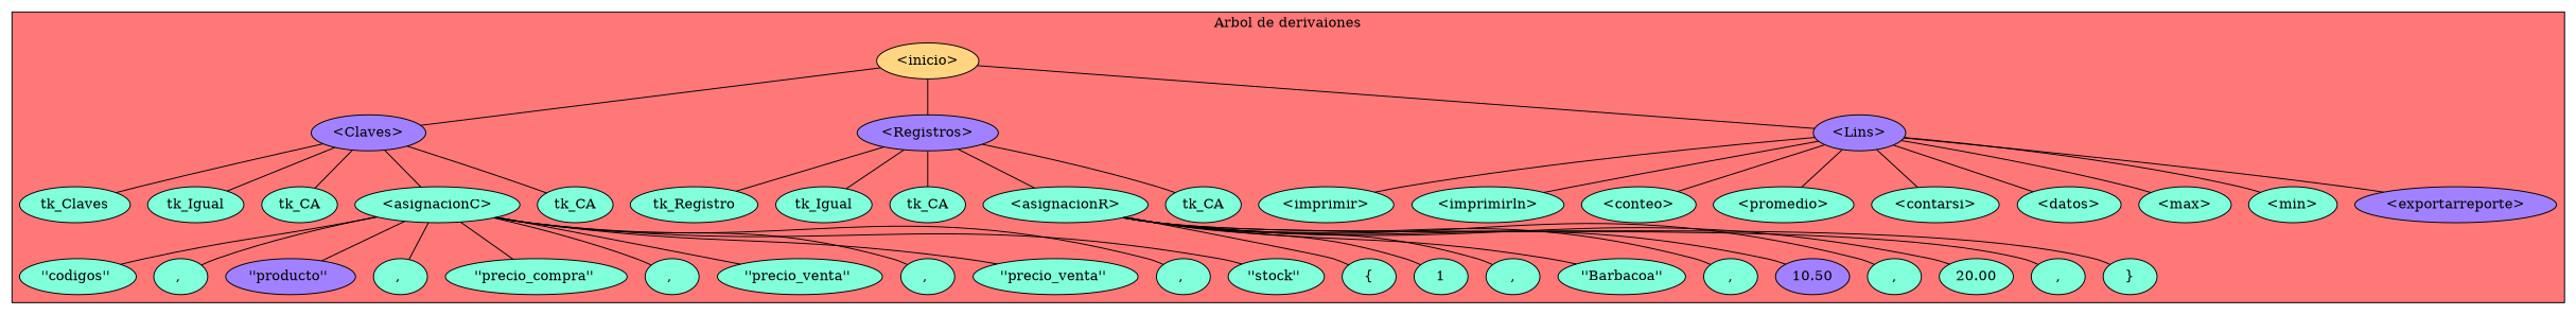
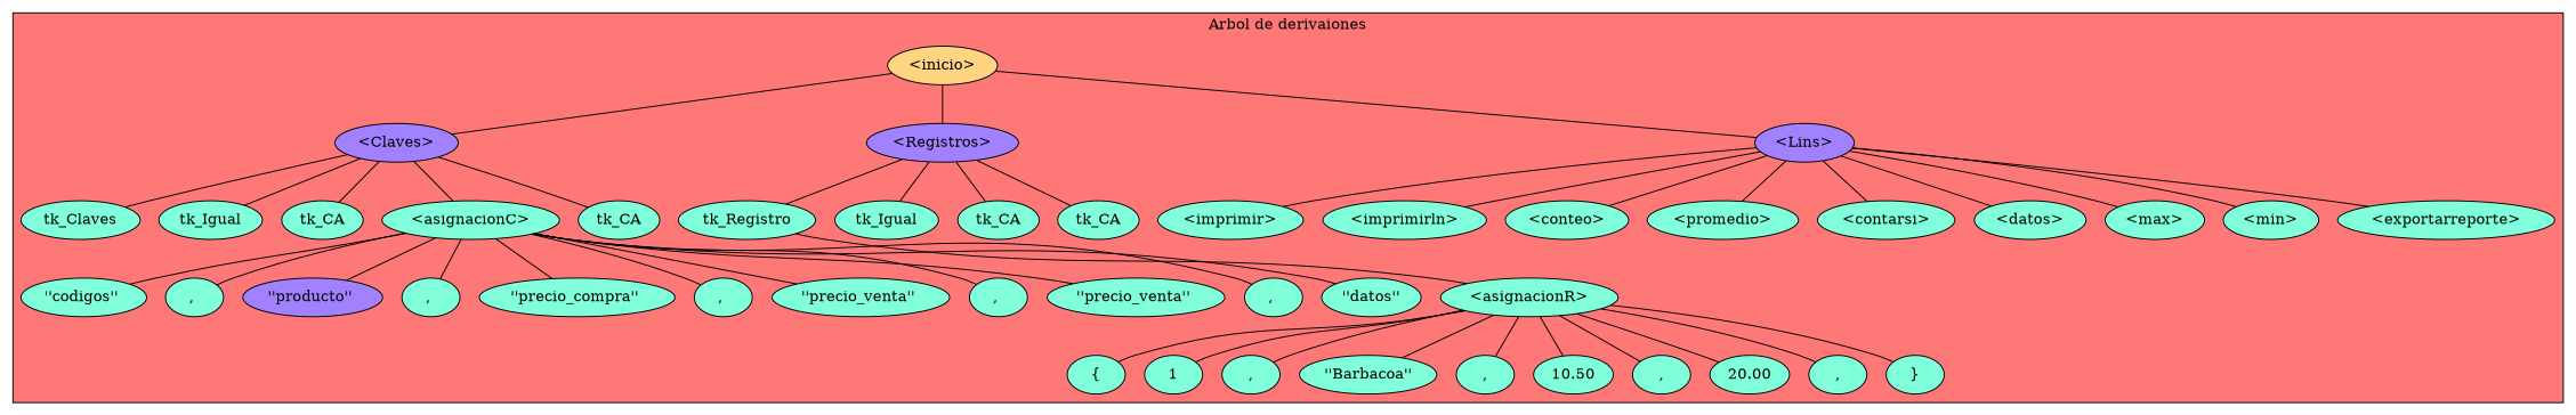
  graph {
    node [fillcolor="#81FFDA" shape=oval style=filled]
    n1 [fillcolor="#FFD581" label="<inicio>"]
    n2 [fillcolor="#A181FF" label="<Claves>"]
    n3 [fillcolor="#A181FF" label="<Registros>"]
    n4 [fillcolor="#A181FF" label="<Lins>"]
    n5 [label=tk_Claves]
    n6 [label=tk_Igual]
    n7 [label=tk_CA]
    n8 [label="<asignacionC>"]
    n9 [label=tk_CA]
    n10 [label=tk_Registro]
    n11 [label=tk_Igual]
    n12 [label=tk_CA]
    n13 [label="<asignacionR>"]
    n14 [label=tk_CA]
    n15 [label="<imprimir>"]
    n16 [label="<imprimirln>"]
    n17 [label="<conteo>"]
    n18 [label="<promedio>"]
    n19 [label="<contarsi>"]
    n20 [label="<datos>"]
    n21 [label="<max>"]
    n22 [label="<min>"]
-   n23 [fillcolor="#A181FF" label="<exportarreporte>"]
+   n23 [label="<exportarreporte>"]
    n24 [label="''codigos'' "]
    n25 [label=", "]
    n26 [fillcolor="#A181FF" label="''producto'' "]
    n27 [label=", "]
    n28 [label="''precio_compra'' "]
    n29 [label=", "]
    n30 [label="''precio_venta'' "]
    n31 [label=", "]
    n32 [label="''precio_venta'' "]
    n33 [label=", "]
-   n34 [label="''stock'' "]
+   n34 [label="''datos''"]
    n35 [label="{"]
    n36 [label=1]
    n37 [label=","]
    n38 [label="''Barbacoa''"]
    n39 [label=","]
-   n40 [fillcolor="#A181FF" label=10.50]
+   n40 [label=10.50]
    n41 [label=","]
    n42 [label=20.00]
    n43 [label=","]
    n44 [label="}"]
    subgraph cluster_1 {
      bgcolor="#FF7878"
      label=" Arbol de derivaiones "
      n1
      n2
      n3
      n4
      n5
      n6
      n7
      n8
      n9
      n10
      n11
      n12
      n13
      n14
      n15
      n16
      n17
      n18
      n19
      n20
      n21
      n22
      n23
      n24
      n25
      n26
      n27
      n28
      n29
      n30
      n31
      n32
      n33
      n34
      n35
      n36
      n37
      n38
      n39
      n40
      n41
      n42
      n43
      n44
    }
    n1 -- n2
    n1 -- n3
    n1 -- n4
    n2 -- n5
    n2 -- n6
    n2 -- n7
    n2 -- n8
    n2 -- n9
    n3 -- n10
    n3 -- n11
    n3 -- n12
-   n3 -- n13
+   n10 -- n13
    n3 -- n14
    n4 -- n15
    n4 -- n16
    n4 -- n17
    n4 -- n18
    n4 -- n19
    n4 -- n20
    n4 -- n21
    n4 -- n22
    n4 -- n23
    n8 -- n24
    n8 -- n25
    n8 -- n26
    n8 -- n27
    n8 -- n28
    n8 -- n29
    n8 -- n30
    n8 -- n31
    n8 -- n32
    n8 -- n33
    n8 -- n34
    n13 -- n35
    n13 -- n36
    n13 -- n37
    n13 -- n38
    n13 -- n39
    n13 -- n40
    n13 -- n41
    n13 -- n42
    n13 -- n43
    n13 -- n44
  }
